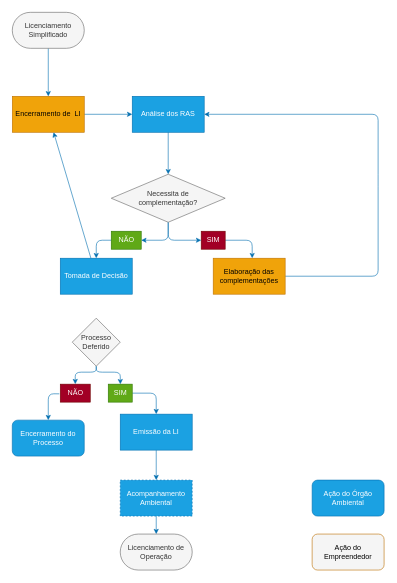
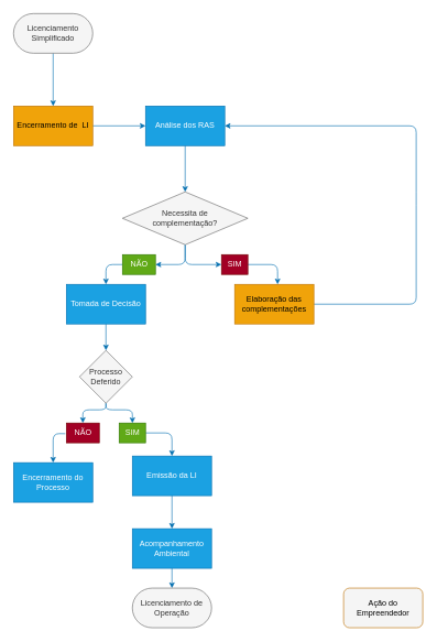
  <mxCell id="0" />
  <mxCell id="1" parent="0" />
  <mxCell id="2" value="" style="edgeStyle=none;html=1;fillColor=#1ba1e2;strokeColor=#006EAF;" parent="1" source="3" target="5" edge="1"><mxGeometry relative="1" as="geometry" /></mxCell>
  <mxCell id="3" value="Licenciamento Simplificado" style="rounded=1;whiteSpace=wrap;html=1;arcSize=50;absoluteArcSize=0;fillColor=#f5f5f5;fontColor=#333333;strokeColor=#666666;" parent="1" vertex="1"><mxGeometry x="20" y="20" width="120" height="60" as="geometry" /></mxCell>
  <mxCell id="4" value="" style="edgeStyle=none;html=1;fillColor=#1ba1e2;strokeColor=#006EAF;" parent="1" source="5" target="7" edge="1"><mxGeometry relative="1" as="geometry" /></mxCell>
  <mxCell id="5" value="Encerramento de&amp;nbsp; LI" style="whiteSpace=wrap;html=1;rounded=0;arcSize=50;fillColor=#f0a30a;fontColor=#000000;strokeColor=#BD7000;" parent="1" vertex="1"><mxGeometry x="20" y="160" width="120" height="60" as="geometry" /></mxCell>
  <mxCell id="6" value="" style="edgeStyle=none;html=1;fillColor=#1ba1e2;strokeColor=#006EAF;" parent="1" source="7" target="10" edge="1"><mxGeometry relative="1" as="geometry" /></mxCell>
  <mxCell id="7" value="Análise dos RAS" style="whiteSpace=wrap;html=1;rounded=0;arcSize=50;fillColor=#1ba1e2;fontColor=#ffffff;strokeColor=#006EAF;" parent="1" vertex="1"><mxGeometry x="220" y="160" width="120" height="60" as="geometry" /></mxCell>
  <mxCell id="8" value="" style="edgeStyle=none;html=1;entryX=1;entryY=0.5;entryDx=0;entryDy=0;entryPerimeter=0;fillColor=#1ba1e2;strokeColor=#006EAF;" parent="1" source="10" target="12" edge="1"><mxGeometry relative="1" as="geometry"><mxPoint x="240" y="400" as="targetPoint" /><Array as="points"><mxPoint x="280" y="400" /></Array></mxGeometry></mxCell>
  <mxCell id="9" style="edgeStyle=none;html=1;exitX=0.5;exitY=1;exitDx=0;exitDy=0;entryX=0;entryY=0.5;entryDx=0;entryDy=0;entryPerimeter=0;fillColor=#1ba1e2;strokeColor=#006EAF;" parent="1" source="10" target="14" edge="1"><mxGeometry relative="1" as="geometry"><Array as="points"><mxPoint x="280" y="400" /></Array></mxGeometry></mxCell>
  <mxCell id="10" value="Necessita de&lt;br&gt;complementação?" style="rhombus;whiteSpace=wrap;html=1;rounded=0;arcSize=50;fillColor=#f5f5f5;fontColor=#333333;strokeColor=#666666;" parent="1" vertex="1"><mxGeometry x="185" y="290" width="190" height="80" as="geometry" /></mxCell>
  <mxCell id="11" style="edgeStyle=none;html=1;entryX=0.5;entryY=0;entryDx=0;entryDy=0;fillColor=#1ba1e2;strokeColor=#006EAF;" parent="1" source="12" target="18" edge="1"><mxGeometry relative="1" as="geometry"><Array as="points"><mxPoint x="160" y="400" /></Array></mxGeometry></mxCell>
  <mxCell id="12" value="NÃO" style="text;html=1;align=center;verticalAlign=middle;resizable=0;points=[];autosize=1;strokeColor=#2D7600;fillColor=#60a917;fontColor=#ffffff;" parent="1" vertex="1"><mxGeometry x="185" y="385" width="50" height="30" as="geometry" /></mxCell>
  <mxCell id="13" style="edgeStyle=none;html=1;entryX=0.542;entryY=0;entryDx=0;entryDy=0;entryPerimeter=0;fillColor=#1ba1e2;strokeColor=#006EAF;" parent="1" source="14" target="16" edge="1"><mxGeometry relative="1" as="geometry"><Array as="points"><mxPoint x="420" y="400" /></Array></mxGeometry></mxCell>
  <mxCell id="14" value="SIM" style="text;html=1;align=center;verticalAlign=middle;resizable=0;points=[];autosize=1;strokeColor=#6F0000;fillColor=#a20025;fontColor=#ffffff;" parent="1" vertex="1"><mxGeometry x="335" y="385" width="40" height="30" as="geometry" /></mxCell>
  <mxCell id="15" style="edgeStyle=none;html=1;entryX=1;entryY=0.5;entryDx=0;entryDy=0;fillColor=#1ba1e2;strokeColor=#006EAF;" parent="1" source="16" target="7" edge="1"><mxGeometry relative="1" as="geometry"><Array as="points"><mxPoint x="630" y="460" /><mxPoint x="630" y="300" /><mxPoint x="630" y="190" /></Array></mxGeometry></mxCell>
  <mxCell id="16" value="Elaboração das complementações" style="whiteSpace=wrap;html=1;rounded=0;fillColor=#f0a30a;fontColor=#000000;strokeColor=#BD7000;" parent="1" vertex="1"><mxGeometry x="355" y="430" width="120" height="60" as="geometry" /></mxCell>
- <mxCell id="17" value="" style="edgeStyle=none;html=1;fillColor=#1ba1e2;strokeColor=#006EAF;" parent="1" source="18" target="5" edge="1"><mxGeometry relative="1" as="geometry" /></mxCell>
+ <mxCell id="17" value="" style="edgeStyle=none;html=1;fillColor=#1ba1e2;strokeColor=#006EAF;" parent="1" source="18" target="21" edge="1"><mxGeometry relative="1" as="geometry" /></mxCell>
  <mxCell id="18" value="Tomada de Decisão" style="whiteSpace=wrap;html=1;rounded=0;fillColor=#1ba1e2;fontColor=#ffffff;strokeColor=#006EAF;" parent="1" vertex="1"><mxGeometry x="100" y="430" width="120" height="60" as="geometry" /></mxCell>
  <mxCell id="19" style="edgeStyle=none;html=1;entryX=0.5;entryY=0;entryDx=0;entryDy=0;entryPerimeter=0;fillColor=#1ba1e2;strokeColor=#006EAF;" parent="1" source="21" target="23" edge="1"><mxGeometry relative="1" as="geometry"><Array as="points"><mxPoint x="160" y="620" /><mxPoint x="125" y="620" /></Array></mxGeometry></mxCell>
  <mxCell id="20" style="edgeStyle=none;html=1;exitX=0.5;exitY=1;exitDx=0;exitDy=0;entryX=0.504;entryY=0.005;entryDx=0;entryDy=0;entryPerimeter=0;fillColor=#1ba1e2;strokeColor=#006EAF;" parent="1" source="21" target="25" edge="1"><mxGeometry relative="1" as="geometry"><Array as="points"><mxPoint x="160" y="620" /><mxPoint x="200" y="620" /></Array></mxGeometry></mxCell>
  <mxCell id="21" value="Processo&lt;br&gt;Deferido" style="rhombus;whiteSpace=wrap;html=1;rounded=0;fillColor=#f5f5f5;fontColor=#333333;strokeColor=#666666;" parent="1" vertex="1"><mxGeometry x="120" y="530" width="80" height="80" as="geometry" /></mxCell>
  <mxCell id="22" value="" style="edgeStyle=none;html=1;exitX=-0.031;exitY=0.538;exitDx=0;exitDy=0;exitPerimeter=0;fillColor=#1ba1e2;strokeColor=#006EAF;" parent="1" source="23" target="26" edge="1"><mxGeometry relative="1" as="geometry"><Array as="points"><mxPoint x="80" y="656" /></Array></mxGeometry></mxCell>
  <mxCell id="23" value="NÃO" style="text;html=1;align=center;verticalAlign=middle;resizable=0;points=[];autosize=1;strokeColor=#6F0000;fillColor=#a20025;fontColor=#ffffff;" parent="1" vertex="1"><mxGeometry x="100" y="640" width="50" height="30" as="geometry" /></mxCell>
  <mxCell id="24" value="" style="edgeStyle=none;html=1;exitX=1.004;exitY=0.5;exitDx=0;exitDy=0;exitPerimeter=0;fillColor=#1ba1e2;strokeColor=#006EAF;" parent="1" source="25" target="28" edge="1"><mxGeometry relative="1" as="geometry"><Array as="points"><mxPoint x="260" y="655" /></Array></mxGeometry></mxCell>
  <mxCell id="25" value="SIM" style="text;html=1;align=center;verticalAlign=middle;resizable=0;points=[];autosize=1;strokeColor=#2D7600;fillColor=#60a917;fontColor=#ffffff;" parent="1" vertex="1"><mxGeometry x="180" y="640" width="40" height="30" as="geometry" /></mxCell>
- <mxCell id="26" value="Encerramento do Processo" style="whiteSpace=wrap;html=1;fillColor=#1ba1e2;strokeColor=#006EAF;fontColor=#ffffff;rounded=1;" parent="1" vertex="1"><mxGeometry x="20" y="700" width="120" height="60" as="geometry" /></mxCell>
+ <mxCell id="26" value="Encerramento do Processo" style="whiteSpace=wrap;html=1;fillColor=#1ba1e2;strokeColor=#006EAF;fontColor=#ffffff;" parent="1" vertex="1"><mxGeometry x="20" y="700" width="120" height="60" as="geometry" /></mxCell>
  <mxCell id="27" value="" style="edgeStyle=none;html=1;fillColor=#1ba1e2;strokeColor=#006EAF;" parent="1" source="28" target="30" edge="1"><mxGeometry relative="1" as="geometry" /></mxCell>
  <mxCell id="28" value="Emissão da LI" style="whiteSpace=wrap;html=1;fillColor=#1ba1e2;strokeColor=#006EAF;fontColor=#ffffff;" parent="1" vertex="1"><mxGeometry x="200" y="690" width="120" height="60" as="geometry" /></mxCell>
  <mxCell id="29" style="edgeStyle=none;html=1;entryX=0.5;entryY=0;entryDx=0;entryDy=0;fillColor=#1ba1e2;strokeColor=#006EAF;" parent="1" source="30" target="31" edge="1"><mxGeometry relative="1" as="geometry" /></mxCell>
- <mxCell id="30" value="Acompanhamento Ambiental" style="whiteSpace=wrap;html=1;fillColor=#1ba1e2;strokeColor=#006EAF;fontColor=#ffffff;dashed=1;" parent="1" vertex="1"><mxGeometry x="200" y="800" width="120" height="60" as="geometry" /></mxCell>
+ <mxCell id="30" value="Acompanhamento Ambiental" style="whiteSpace=wrap;html=1;fillColor=#1ba1e2;strokeColor=#006EAF;fontColor=#ffffff;" parent="1" vertex="1"><mxGeometry x="200" y="800" width="120" height="60" as="geometry" /></mxCell>
  <mxCell id="31" value="Licenciamento de Operação" style="whiteSpace=wrap;html=1;rounded=1;arcSize=50;fillColor=#f5f5f5;fontColor=#333333;strokeColor=#666666;" parent="1" vertex="1"><mxGeometry x="200" y="890" width="120" height="60" as="geometry" /></mxCell>
- <mxCell id="32" value="Ação do Órgão Ambiental" style="whiteSpace=wrap;html=1;rounded=1;fillColor=#1ba1e2;fontColor=#ffffff;strokeColor=#006EAF;" parent="1" vertex="1"><mxGeometry x="520" y="800" width="120" height="60" as="geometry" /></mxCell>
  <mxCell id="33" value="Ação do Empreendedor" style="whiteSpace=wrap;html=1;rounded=1;fillColor=#f5f5f5;fontColor=#000000;strokeColor=#BD7000;" parent="1" vertex="1"><mxGeometry x="520" y="890" width="120" height="60" as="geometry" /></mxCell>
